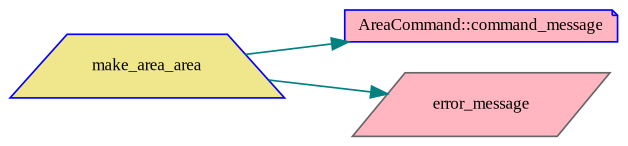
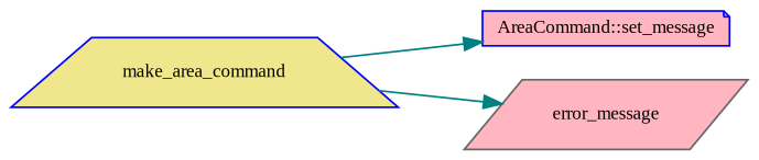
  digraph {
    fontname="Liberation Serif"
    rankdir=LR
    node [color=blue fillcolor=lightpink fontname="Liberation Serif" fontsize=10 style=filled]
    edge [arrowhead=normal color=teal fontname="Liberation Serif" fontsize=10 labelfontname=Helvetica labelfontsize=10 style=solid]
-   n1 [fillcolor=khaki fontcolor=black height=0.2 label=make_area_area shape=trapezium width=0.4]
-   n2 [height=0.2 label="AreaCommand::command_message" shape=note width=0.4]
+   n1 [fillcolor=khaki fontcolor=black height=0.2 label=make_area_command shape=trapezium width=0.4]
+   n2 [height=0.2 label="AreaCommand::set_message" shape=note width=0.4]
    n3 [color=gray40 height=0.2 label=error_message shape=parallelogram width=0.4]
    n1 -> n2
    n1 -> n3
  }
